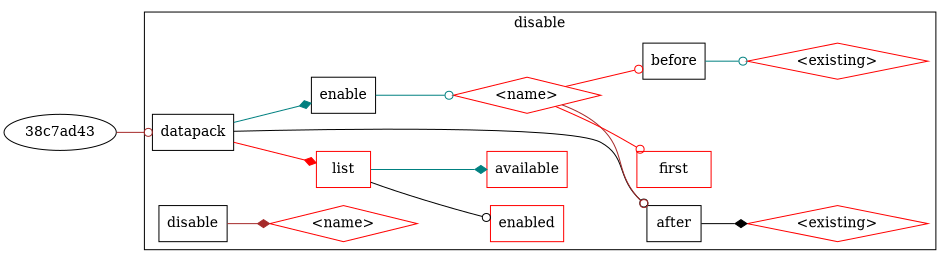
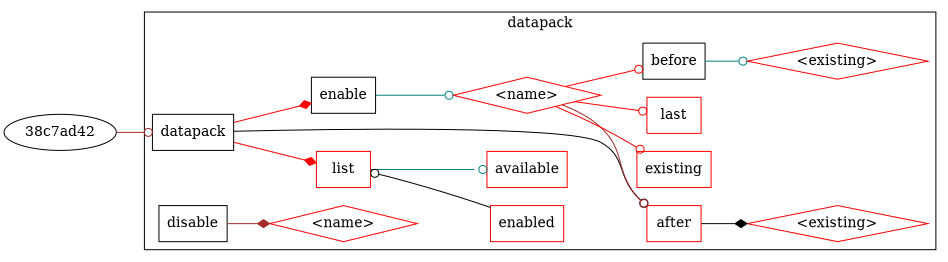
  digraph {
    clusterrank=local
    rankdir=LR
    node [shape=rectangle color=red]
    edge [arrowhead=odot color=red]
    n1 [label=datapack color=""]
    n2 [label=disable color=""]
    n3 [label=enable color=""]
    n4 [label=list]
    n5 [label="<name>" shape=diamond]
    n6 [label="<name>" shape=diamond]
-   n7 [label=after color=""]
+   n7 [label=after]
    n8 [label=before color=""]
-   n9 [label=first]
+   n9 [label=existing]
+   n10 [label=last]
    n11 [label="<existing>" shape=diamond]
    n12 [label="<existing>" shape=diamond]
    n13 [label=available]
    n14 [label=enabled]
-   "38c7ad43" [shape="" color=""]
+   "38c7ad43" [label="38c7ad42" shape="" color=""]
    subgraph cluster_1 {
-     label=disable
+     label=datapack
      n1
      n2
      n3
      n4
      n5
      n6
      n7
      n8
      n9
+     n10
      n11
      n12
      n13
      n14
    }
-   n1 -> n3 [arrowhead=diamond color=teal]
+   n1 -> n3 [arrowhead=diamond]
    n1 -> n4 [arrowhead=diamond]
    n1 -> n7 [color=black]
    n2 -> n5 [arrowhead=diamond color=brown]
    n3 -> n6 [color=teal]
-   n4 -> n13 [arrowhead=diamond color=teal]
-   n4 -> n14 [color=black]
+   n4 -> n13 [color=teal]
+   n14 -> n4 [color=black]
    n6 -> n7 [color=brown]
    n6 -> n8
    n6 -> n9
+   n6 -> n10
    n7 -> n11 [arrowhead=diamond color=black]
    n8 -> n12 [color=teal]
    "38c7ad43" -> n1 [color=brown]
  }
